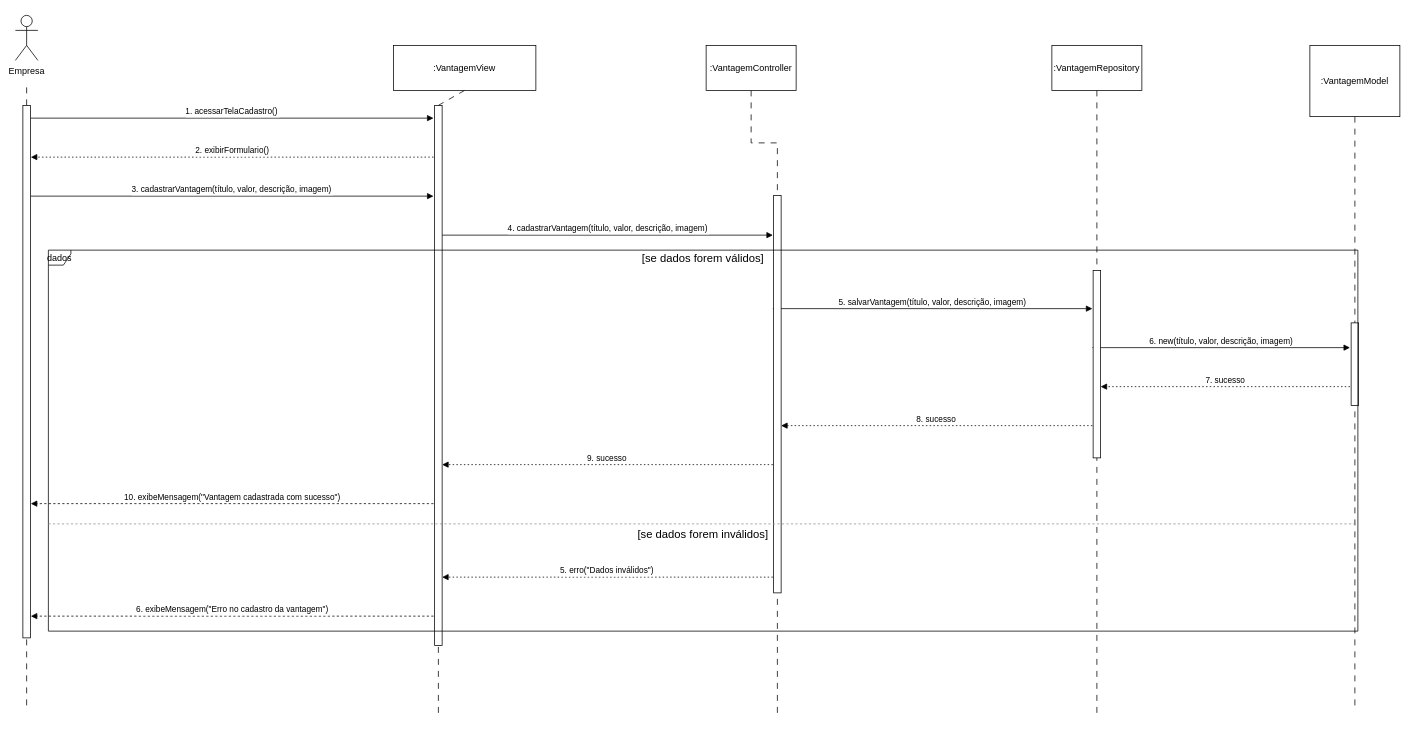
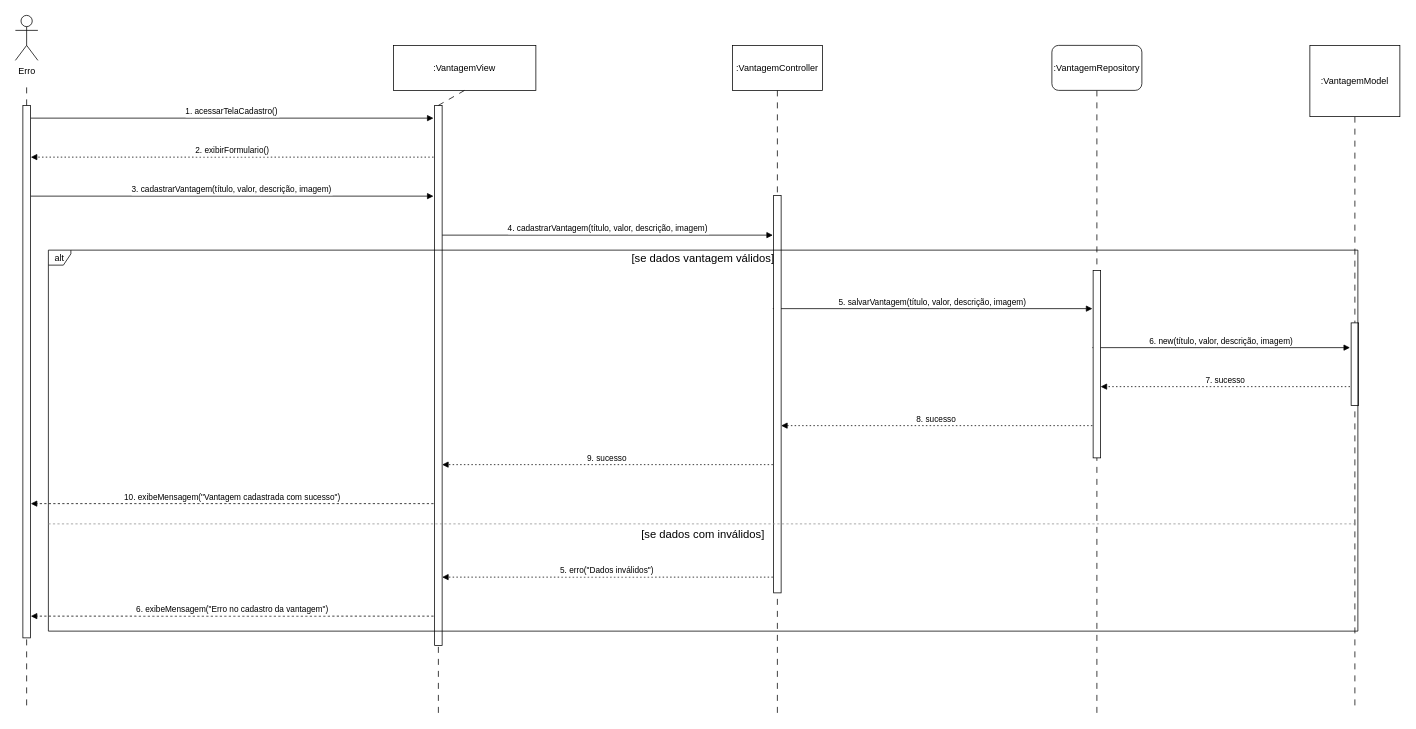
  <mxCell id="0" />
  <mxCell id="1" parent="0" />
  <mxCell id="2" value="1. acessarTelaCadastro()" style="verticalAlign=bottom;edgeStyle=elbowEdgeStyle;elbow=vertical;curved=0;rounded=0;endArrow=block;" edge="1" parent="1"><mxGeometry relative="1" as="geometry"><Array as="points"><mxPoint x="347" y="157" /></Array><mxPoint x="40.571" y="157" as="sourcePoint" /><mxPoint x="577.5" y="157" as="targetPoint" /></mxGeometry></mxCell>
  <mxCell id="3" value="2. exibirFormulario()" style="verticalAlign=bottom;edgeStyle=elbowEdgeStyle;elbow=vertical;curved=0;rounded=0;dashed=1;dashPattern=2 3;endArrow=block;" edge="1" parent="1"><mxGeometry relative="1" as="geometry"><Array as="points"><mxPoint x="350" y="209" /></Array><mxPoint x="577.5" y="209" as="sourcePoint" /><mxPoint x="40.571" y="209" as="targetPoint" /></mxGeometry></mxCell>
  <mxCell id="4" value="3. cadastrarVantagem(título, valor, descrição, imagem)" style="verticalAlign=bottom;edgeStyle=elbowEdgeStyle;elbow=vertical;curved=0;rounded=0;endArrow=block;" edge="1" parent="1"><mxGeometry relative="1" as="geometry"><Array as="points"><mxPoint x="347" y="261" /></Array><mxPoint x="40.571" y="261" as="sourcePoint" /><mxPoint x="577.5" y="261" as="targetPoint" /></mxGeometry></mxCell>
  <mxCell id="5" value="4. cadastrarVantagem(título, valor, descrição, imagem)" style="verticalAlign=bottom;edgeStyle=elbowEdgeStyle;elbow=vertical;curved=0;rounded=0;endArrow=block;" edge="1" parent="1" source="17"><mxGeometry relative="1" as="geometry"><Array as="points"><mxPoint x="813" y="313" /></Array><mxPoint x="577.25" y="313" as="sourcePoint" /><mxPoint x="1030" y="313" as="targetPoint" /></mxGeometry></mxCell>
  <mxCell id="6" value="5. salvarVantagem(título, valor, descrição, imagem)" style="verticalAlign=bottom;edgeStyle=elbowEdgeStyle;elbow=vertical;curved=0;rounded=0;endArrow=block;" edge="1" parent="1"><mxGeometry relative="1" as="geometry"><Array as="points"><mxPoint x="1252" y="411" /></Array><mxPoint x="1029.947" y="411" as="sourcePoint" /><mxPoint x="1456" y="411" as="targetPoint" /></mxGeometry></mxCell>
  <mxCell id="7" value="6. new(título, valor, descrição, imagem)" style="verticalAlign=bottom;edgeStyle=elbowEdgeStyle;elbow=vertical;curved=0;rounded=0;endArrow=block;" edge="1" parent="1"><mxGeometry relative="1" as="geometry"><Array as="points"><mxPoint x="1637" y="463" /></Array><mxPoint x="1456" y="463" as="sourcePoint" /><mxPoint x="1799.5" y="463" as="targetPoint" /></mxGeometry></mxCell>
  <mxCell id="8" value="7. sucesso" style="verticalAlign=bottom;edgeStyle=elbowEdgeStyle;elbow=vertical;curved=0;rounded=0;dashed=1;dashPattern=2 3;endArrow=block;" edge="1" parent="1" target="25"><mxGeometry relative="1" as="geometry"><Array as="points"><mxPoint x="1640" y="515" /></Array><mxPoint x="1799.5" y="515" as="sourcePoint" /><mxPoint x="1456" y="515" as="targetPoint" /></mxGeometry></mxCell>
  <mxCell id="9" value="8. sucesso" style="verticalAlign=bottom;edgeStyle=elbowEdgeStyle;elbow=vertical;curved=0;rounded=0;dashed=1;dashPattern=2 3;endArrow=block;" edge="1" parent="1" target="21"><mxGeometry relative="1" as="geometry"><Array as="points"><mxPoint x="1255" y="567" /></Array><mxPoint x="1456" y="567" as="sourcePoint" /><mxPoint x="1029.947" y="567" as="targetPoint" /></mxGeometry></mxCell>
  <mxCell id="10" value="9. sucesso" style="verticalAlign=bottom;edgeStyle=elbowEdgeStyle;elbow=vertical;curved=0;rounded=0;dashed=1;dashPattern=2 3;endArrow=block;" edge="1" parent="1" target="17"><mxGeometry relative="1" as="geometry"><Array as="points"><mxPoint x="816" y="619" /></Array><mxPoint x="1030" y="619" as="sourcePoint" /><mxPoint x="577.25" y="619" as="targetPoint" /></mxGeometry></mxCell>
  <mxCell id="11" value="10. exibeMensagem(&quot;Vantagem cadastrada com sucesso&quot;)" style="verticalAlign=bottom;edgeStyle=elbowEdgeStyle;elbow=vertical;curved=0;rounded=0;endArrow=block;dashed=1;" edge="1" parent="1"><mxGeometry relative="1" as="geometry"><Array as="points"><mxPoint x="350" y="671" /></Array><mxPoint x="577.5" y="671" as="sourcePoint" /><mxPoint x="40.571" y="671" as="targetPoint" /></mxGeometry></mxCell>
  <mxCell id="12" value="5. erro(&quot;Dados inválidos&quot;)" style="verticalAlign=bottom;edgeStyle=elbowEdgeStyle;elbow=vertical;curved=0;rounded=0;dashed=1;dashPattern=2 3;endArrow=block;" edge="1" parent="1" target="17"><mxGeometry relative="1" as="geometry"><Array as="points"><mxPoint x="816" y="769" /></Array><mxPoint x="1030" y="769" as="sourcePoint" /><mxPoint x="577.25" y="769" as="targetPoint" /></mxGeometry></mxCell>
  <mxCell id="13" value="6. exibeMensagem(&quot;Erro no cadastro da vantagem&quot;)" style="verticalAlign=bottom;edgeStyle=elbowEdgeStyle;elbow=vertical;curved=0;rounded=0;endArrow=block;dashed=1;" edge="1" parent="1"><mxGeometry relative="1" as="geometry"><Array as="points"><mxPoint x="350" y="821" /></Array><mxPoint x="577.5" y="821" as="sourcePoint" /><mxPoint x="40.571" y="821" as="targetPoint" /></mxGeometry></mxCell>
- <mxCell id="14" value="Empresa" style="shape=umlActor;verticalLabelPosition=bottom;verticalAlign=top;html=1;outlineConnect=0;" vertex="1" parent="1"><mxGeometry x="20" y="20" width="30" height="60" as="geometry" /></mxCell>
+ <mxCell id="14" value="Erro" style="shape=umlActor;verticalLabelPosition=bottom;verticalAlign=top;html=1;outlineConnect=0;" vertex="1" parent="1"><mxGeometry x="20" y="20" width="30" height="60" as="geometry" /></mxCell>
  <mxCell id="15" value="" style="rounded=0;whiteSpace=wrap;html=1;" vertex="1" parent="1"><mxGeometry x="30" y="140" width="10" height="710" as="geometry" /></mxCell>
  <mxCell id="16" value=":VantagemView" style="rounded=0;whiteSpace=wrap;html=1;" vertex="1" parent="1"><mxGeometry x="524" y="60" width="190" height="60" as="geometry" /></mxCell>
  <mxCell id="17" value="" style="rounded=0;whiteSpace=wrap;html=1;" vertex="1" parent="1"><mxGeometry x="579" y="140" width="10" height="720" as="geometry" /></mxCell>
  <mxCell id="18" value="" style="endArrow=none;html=1;rounded=0;entryX=0.5;entryY=1;entryDx=0;entryDy=0;dashed=1;dashPattern=8 8;" edge="1" parent="1" target="17"><mxGeometry width="50" height="50" relative="1" as="geometry"><mxPoint x="584" y="950" as="sourcePoint" /><mxPoint x="434" y="750" as="targetPoint" /></mxGeometry></mxCell>
  <mxCell id="19" style="edgeStyle=orthogonalEdgeStyle;rounded=0;orthogonalLoop=1;jettySize=auto;html=1;endArrow=none;startFill=0;dashed=1;dashPattern=8 8;" edge="1" parent="1" source="20" target="21"><mxGeometry relative="1" as="geometry"><mxPoint x="1044" y="260" as="targetPoint" /></mxGeometry></mxCell>
- <mxCell id="20" value=":VantagemController" style="rounded=0;whiteSpace=wrap;html=1;" vertex="1" parent="1"><mxGeometry x="941" y="60" width="120" height="60" as="geometry" /></mxCell>
+ <mxCell id="20" value=":VantagemController" style="rounded=0;whiteSpace=wrap;html=1;" vertex="1" parent="1"><mxGeometry x="976" y="60" width="120" height="60" as="geometry" /></mxCell>
  <mxCell id="21" value="" style="rounded=0;whiteSpace=wrap;html=1;" vertex="1" parent="1"><mxGeometry x="1031" y="260" width="10" height="530" as="geometry" /></mxCell>
  <mxCell id="22" value="" style="endArrow=none;html=1;rounded=0;entryX=0.5;entryY=1;entryDx=0;entryDy=0;dashed=1;dashPattern=8 8;" edge="1" parent="1" target="21"><mxGeometry width="50" height="50" relative="1" as="geometry"><mxPoint x="1036" y="950" as="sourcePoint" /><mxPoint x="1034" y="730" as="targetPoint" /></mxGeometry></mxCell>
  <mxCell id="23" style="edgeStyle=orthogonalEdgeStyle;rounded=0;orthogonalLoop=1;jettySize=auto;html=1;endArrow=none;startFill=0;dashed=1;dashPattern=8 8;" edge="1" parent="1" source="24" target="25"><mxGeometry relative="1" as="geometry"><mxPoint x="1464" y="280" as="targetPoint" /></mxGeometry></mxCell>
- <mxCell id="24" value=":VantagemRepository" style="rounded=0;whiteSpace=wrap;html=1;" vertex="1" parent="1"><mxGeometry x="1402" y="60" width="120" height="60" as="geometry" /></mxCell>
+ <mxCell id="24" value=":VantagemRepository" style="whiteSpace=wrap;html=1;rounded=1;" vertex="1" parent="1"><mxGeometry x="1402" y="60" width="120" height="60" as="geometry" /></mxCell>
  <mxCell id="25" value="" style="rounded=0;whiteSpace=wrap;html=1;" vertex="1" parent="1"><mxGeometry x="1457" y="360" width="10" height="250" as="geometry" /></mxCell>
  <mxCell id="26" value="" style="endArrow=none;html=1;rounded=0;entryX=0.5;entryY=1;entryDx=0;entryDy=0;dashed=1;dashPattern=8 8;" edge="1" parent="1" target="25"><mxGeometry width="50" height="50" relative="1" as="geometry"><mxPoint x="1462" y="950" as="sourcePoint" /><mxPoint x="1414" y="580" as="targetPoint" /></mxGeometry></mxCell>
  <mxCell id="27" style="edgeStyle=orthogonalEdgeStyle;rounded=0;orthogonalLoop=1;jettySize=auto;html=1;endArrow=none;startFill=0;dashed=1;dashPattern=8 8;" edge="1" parent="1" source="30" target="28"><mxGeometry relative="1" as="geometry"><mxPoint x="1784" y="220" as="targetPoint" /><mxPoint x="1806" y="110" as="sourcePoint" /></mxGeometry></mxCell>
  <mxCell id="28" value="" style="rounded=0;whiteSpace=wrap;html=1;" vertex="1" parent="1"><mxGeometry x="1801" y="430" width="10" height="110" as="geometry" /></mxCell>
  <mxCell id="29" value="" style="endArrow=none;html=1;rounded=0;entryX=0.5;entryY=1;entryDx=0;entryDy=0;dashed=1;dashPattern=8 8;" edge="1" parent="1" target="28"><mxGeometry width="50" height="50" relative="1" as="geometry"><mxPoint x="1806" y="940" as="sourcePoint" /><mxPoint x="1434" y="730" as="targetPoint" /></mxGeometry></mxCell>
  <mxCell id="30" value=":VantagemModel" style="rounded=0;whiteSpace=wrap;html=1;" vertex="1" parent="1"><mxGeometry x="1746" y="60" width="120" height="95" as="geometry" /></mxCell>
  <mxCell id="31" value="" style="endArrow=none;html=1;rounded=0;exitX=0.5;exitY=0;exitDx=0;exitDy=0;dashed=1;dashPattern=8 8;" edge="1" parent="1" source="15"><mxGeometry width="50" height="50" relative="1" as="geometry"><mxPoint x="164" y="220" as="sourcePoint" /><mxPoint x="35" y="110" as="targetPoint" /></mxGeometry></mxCell>
  <mxCell id="32" value="" style="endArrow=none;html=1;rounded=0;entryX=0.5;entryY=1;entryDx=0;entryDy=0;dashed=1;dashPattern=8 8;" edge="1" parent="1"><mxGeometry width="50" height="50" relative="1" as="geometry"><mxPoint x="35" y="940" as="sourcePoint" /><mxPoint x="35" y="850" as="targetPoint" /></mxGeometry></mxCell>
  <mxCell id="33" value="" style="endArrow=none;html=1;rounded=0;entryX=0.5;entryY=1;entryDx=0;entryDy=0;exitX=0.5;exitY=0;exitDx=0;exitDy=0;dashed=1;dashPattern=8 8;" edge="1" parent="1" source="17" target="16"><mxGeometry width="50" height="50" relative="1" as="geometry"><mxPoint x="614" y="260" as="sourcePoint" /><mxPoint x="664" y="210" as="targetPoint" /></mxGeometry></mxCell>
- <mxCell id="34" value="dados" style="shape=umlFrame;pointerEvents=0;dropTarget=0;strokeColor=#000000;height=20;width=30" vertex="1" parent="1"><mxGeometry x="64" y="333" width="1746" height="508" as="geometry" /></mxCell>
- <mxCell id="35" value="[se dados forem inválidos]" style="shape=line;dashed=1;whiteSpace=wrap;verticalAlign=top;labelPosition=center;verticalLabelPosition=middle;align=center;strokeColor=#8E8E8E;fontSize=15;" vertex="1" parent="34"><mxGeometry y="363" width="1746" height="4" as="geometry" /></mxCell>
- <mxCell id="36" value="[se dados forem válidos]" style="text;strokeColor=none;fillColor=none;align=center;verticalAlign=middle;whiteSpace=wrap;fontSize=15;spacingLeft=0;" vertex="1" parent="34"><mxGeometry x="15.196" width="1715.604" height="20" as="geometry" /></mxCell>
+ <mxCell id="34" value="alt" style="shape=umlFrame;pointerEvents=0;dropTarget=0;strokeColor=#000000;height=20;width=30" vertex="1" parent="1"><mxGeometry x="64" y="333" width="1746" height="508" as="geometry" /></mxCell>
+ <mxCell id="35" value="[se dados com inválidos]" style="shape=line;dashed=1;whiteSpace=wrap;verticalAlign=top;labelPosition=center;verticalLabelPosition=middle;align=center;strokeColor=#8E8E8E;fontSize=15;" vertex="1" parent="34"><mxGeometry y="363" width="1746" height="4" as="geometry" /></mxCell>
+ <mxCell id="36" value="[se dados vantagem válidos]" style="text;strokeColor=none;fillColor=none;align=center;verticalAlign=middle;whiteSpace=wrap;fontSize=15;spacingLeft=0;" vertex="1" parent="34"><mxGeometry x="15.196" width="1715.604" height="20" as="geometry" /></mxCell>
